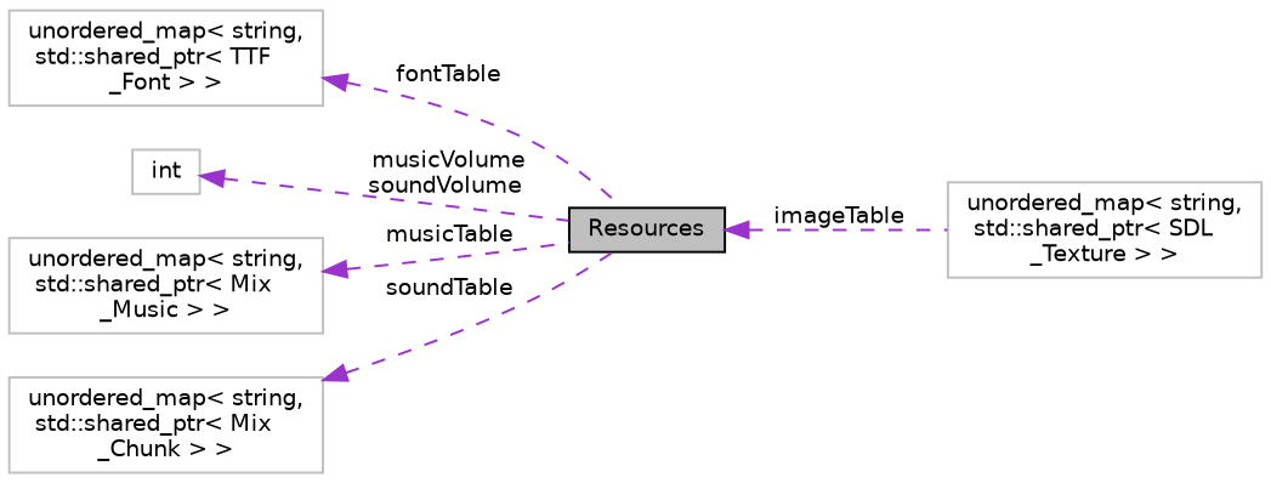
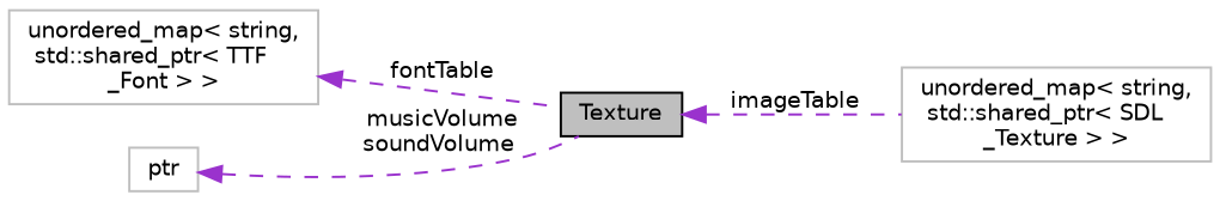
  digraph {
    rankdir=LR
    node [color=grey75 fillcolor=white fontname=Helvetica fontsize=10 shape=record style=filled]
    edge [color=darkorchid3 dir=back fontname=Helvetica fontsize=10 labelfontname=Helvetica labelfontsize=10 style=dashed]
-   n1 [color=black fillcolor=grey75 fontcolor=black height=0.2 label=Resources width=0.4]
+   n1 [color=black fillcolor=grey75 fontcolor=black height=0.2 label=Texture width=0.4]
    n2 [height=0.2 label="unordered_map\< string,\l std::shared_ptr\< SDL\l_Texture \> \>" width=0.4]
    n3 [height=0.2 label="unordered_map\< string,\l std::shared_ptr\< TTF\l_Font \> \>" width=0.4]
-   n4 [height=0.2 label=int width=0.4]
-   n5 [height=0.2 label="unordered_map\< string,\l std::shared_ptr\< Mix\l_Music \> \>" width=0.4]
-   n6 [height=0.2 label="unordered_map\< string,\l std::shared_ptr\< Mix\l_Chunk \> \>" width=0.4]
+   n4 [height=0.2 label=ptr width=0.4]
    n1 -> n2 [label=" imageTable"]
    n3 -> n1 [label=" fontTable"]
    n4 -> n1 [label=" musicVolume\nsoundVolume"]
-   n5 -> n1 [label=" musicTable"]
-   n6 -> n1 [label=" soundTable"]
  }
